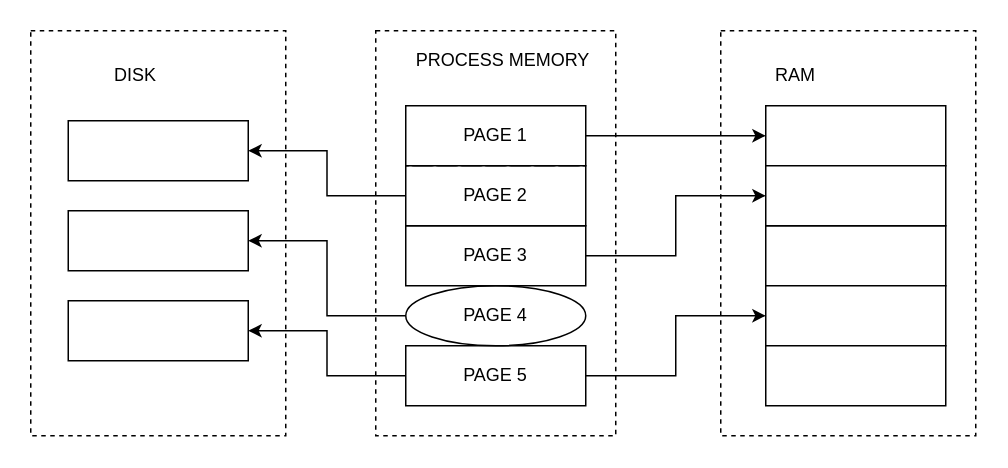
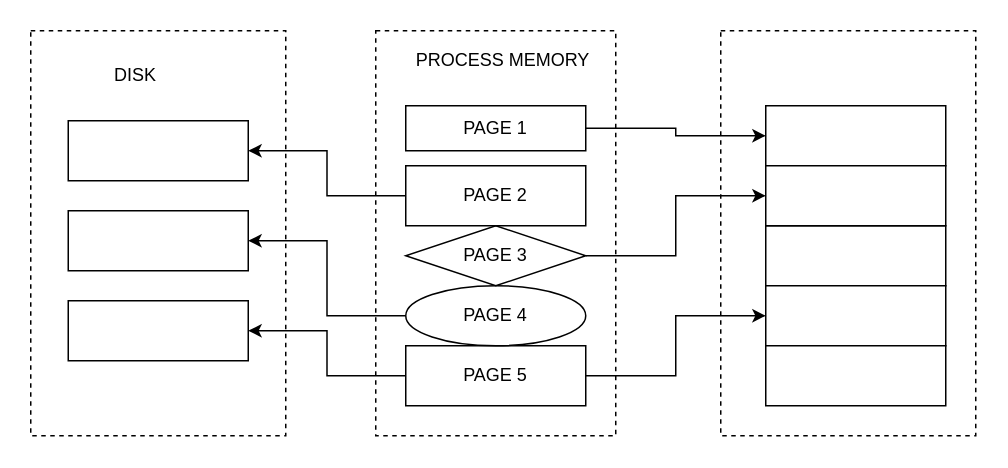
  <mxCell id="0" />
  <mxCell id="1" parent="0" />
  <mxCell id="2" value="" style="rounded=0;whiteSpace=wrap;html=1;fillColor=none;dashed=1;" vertex="1" parent="1"><mxGeometry x="480" y="20" width="170" height="270" as="geometry" /></mxCell>
  <mxCell id="3" value="" style="rounded=0;whiteSpace=wrap;html=1;fillColor=none;dashed=1;" vertex="1" parent="1"><mxGeometry x="20" y="20" width="170" height="270" as="geometry" /></mxCell>
  <mxCell id="4" value="" style="rounded=0;whiteSpace=wrap;html=1;fillColor=none;dashed=1;" vertex="1" parent="1"><mxGeometry x="250" y="20" width="160" height="270" as="geometry" /></mxCell>
  <mxCell id="5" style="edgeStyle=orthogonalEdgeStyle;rounded=0;orthogonalLoop=1;jettySize=auto;html=1;entryX=0;entryY=0.5;entryDx=0;entryDy=0;" edge="1" parent="1" source="6" target="10"><mxGeometry relative="1" as="geometry" /></mxCell>
- <mxCell id="6" value="PAGE 1" style="rounded=0;whiteSpace=wrap;html=1;" vertex="1" parent="1"><mxGeometry x="270" y="70" width="120" height="40" as="geometry" /></mxCell>
+ <mxCell id="6" value="PAGE 1" style="rounded=0;whiteSpace=wrap;html=1;" vertex="1" parent="1"><mxGeometry x="270" y="70" width="120" height="30" as="geometry" /></mxCell>
  <mxCell id="7" style="edgeStyle=orthogonalEdgeStyle;rounded=0;orthogonalLoop=1;jettySize=auto;html=1;entryX=0;entryY=0.5;entryDx=0;entryDy=0;" edge="1" parent="1" source="9" target="19"><mxGeometry relative="1" as="geometry" /></mxCell>
  <mxCell id="8" style="edgeStyle=orthogonalEdgeStyle;rounded=0;orthogonalLoop=1;jettySize=auto;html=1;entryX=1;entryY=0.5;entryDx=0;entryDy=0;" edge="1" parent="1" source="9" target="24"><mxGeometry relative="1" as="geometry" /></mxCell>
  <mxCell id="9" value="PAGE 5" style="rounded=0;whiteSpace=wrap;html=1;" vertex="1" parent="1"><mxGeometry x="270" y="230" width="120" height="40" as="geometry" /></mxCell>
  <mxCell id="10" value="" style="rounded=0;whiteSpace=wrap;html=1;" vertex="1" parent="1"><mxGeometry x="510" y="70" width="120" height="40" as="geometry" /></mxCell>
  <mxCell id="11" style="edgeStyle=orthogonalEdgeStyle;rounded=0;orthogonalLoop=1;jettySize=auto;html=1;entryX=1;entryY=0.5;entryDx=0;entryDy=0;" edge="1" parent="1" source="12" target="25"><mxGeometry relative="1" as="geometry" /></mxCell>
  <mxCell id="12" value="PAGE 4" style="ellipse;whiteSpace=wrap;html=1;" vertex="1" parent="1"><mxGeometry x="270" y="190" width="120" height="40" as="geometry" /></mxCell>
  <mxCell id="13" style="edgeStyle=orthogonalEdgeStyle;rounded=0;orthogonalLoop=1;jettySize=auto;html=1;entryX=0;entryY=0.5;entryDx=0;entryDy=0;" edge="1" parent="1" source="14" target="18"><mxGeometry relative="1" as="geometry" /></mxCell>
- <mxCell id="14" value="PAGE 3" style="rounded=0;whiteSpace=wrap;html=1;" vertex="1" parent="1"><mxGeometry x="270" y="150" width="120" height="40" as="geometry" /></mxCell>
+ <mxCell id="14" value="PAGE 3" style="rhombus;whiteSpace=wrap;html=1;" vertex="1" parent="1"><mxGeometry x="270" y="150" width="120" height="40" as="geometry" /></mxCell>
  <mxCell id="15" style="edgeStyle=orthogonalEdgeStyle;rounded=0;orthogonalLoop=1;jettySize=auto;html=1;entryX=1;entryY=0.5;entryDx=0;entryDy=0;" edge="1" parent="1" source="16" target="26"><mxGeometry relative="1" as="geometry" /></mxCell>
  <mxCell id="16" value="PAGE 2" style="rounded=0;whiteSpace=wrap;html=1;glass=0;shadow=0;sketch=0;fillStyle=zigzag;labelBackgroundColor=none;" vertex="1" parent="1"><mxGeometry x="270" y="110" width="120" height="40" as="geometry" /></mxCell>
  <mxCell id="17" value="" style="rounded=0;whiteSpace=wrap;html=1;" vertex="1" parent="1"><mxGeometry x="510" y="150" width="120" height="40" as="geometry" /></mxCell>
  <mxCell id="18" value="" style="rounded=0;whiteSpace=wrap;html=1;" vertex="1" parent="1"><mxGeometry x="510" y="110" width="120" height="40" as="geometry" /></mxCell>
  <mxCell id="19" value="" style="rounded=0;whiteSpace=wrap;html=1;" vertex="1" parent="1"><mxGeometry x="510" y="190" width="120" height="40" as="geometry" /></mxCell>
  <mxCell id="20" value="" style="rounded=0;whiteSpace=wrap;html=1;" vertex="1" parent="1"><mxGeometry x="510" y="230" width="120" height="40" as="geometry" /></mxCell>
- <mxCell id="21" value="RAM" style="text;html=1;strokeColor=none;fillColor=none;align=center;verticalAlign=middle;whiteSpace=wrap;rounded=0;dashed=1;" vertex="1" parent="1"><mxGeometry x="510" y="40" width="40" height="20" as="geometry" /></mxCell>
  <mxCell id="22" value="DISK" style="text;html=1;strokeColor=none;fillColor=none;align=center;verticalAlign=middle;whiteSpace=wrap;rounded=0;dashed=1;" vertex="1" parent="1"><mxGeometry x="70" y="40" width="40" height="20" as="geometry" /></mxCell>
  <mxCell id="23" value="PROCESS MEMORY" style="text;html=1;strokeColor=none;fillColor=none;align=center;verticalAlign=middle;whiteSpace=wrap;rounded=0;dashed=1;" vertex="1" parent="1"><mxGeometry x="270" y="30" width="130" height="20" as="geometry" /></mxCell>
  <mxCell id="24" value="" style="rounded=0;whiteSpace=wrap;html=1;" vertex="1" parent="1"><mxGeometry x="45" y="200" width="120" height="40" as="geometry" /></mxCell>
  <mxCell id="25" value="" style="rounded=0;whiteSpace=wrap;html=1;" vertex="1" parent="1"><mxGeometry x="45" y="140" width="120" height="40" as="geometry" /></mxCell>
  <mxCell id="26" value="" style="rounded=0;whiteSpace=wrap;html=1;" vertex="1" parent="1"><mxGeometry x="45" y="80" width="120" height="40" as="geometry" /></mxCell>
